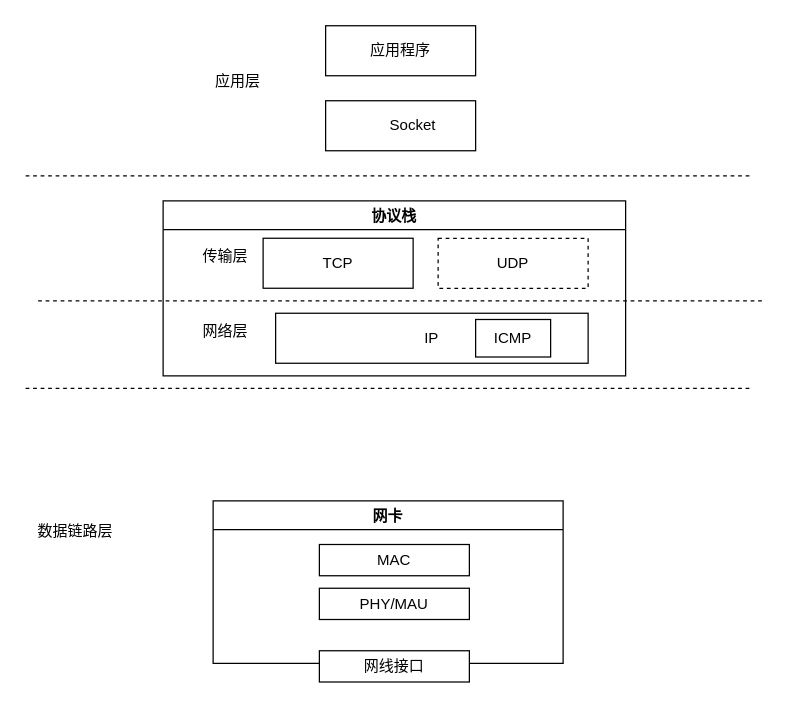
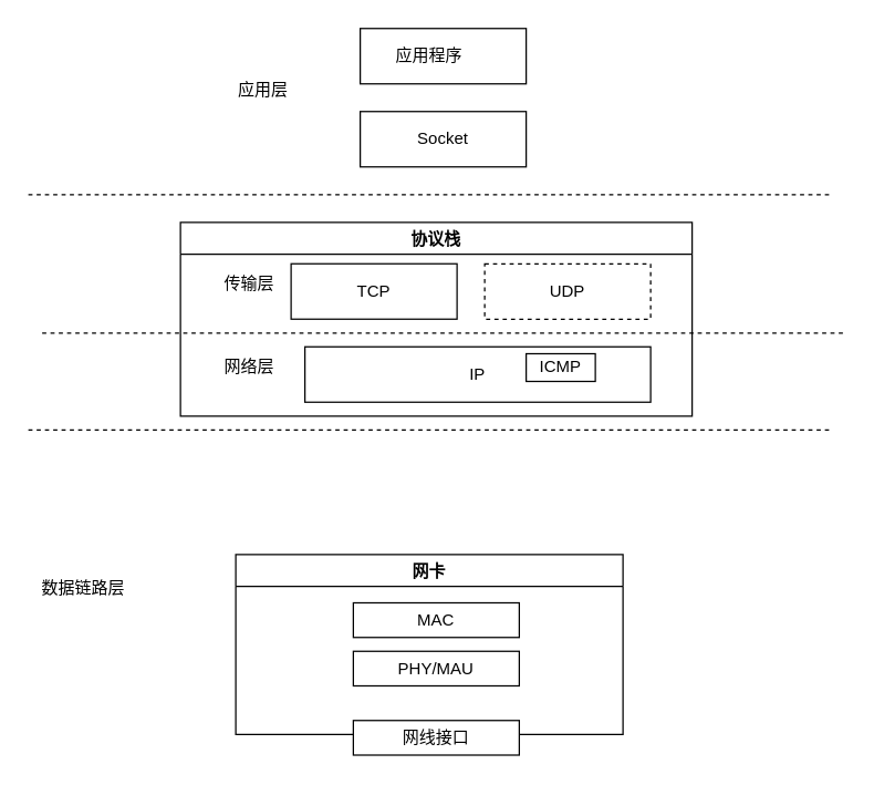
  <mxCell id="0" />
  <mxCell id="1" parent="0" />
  <mxCell id="2" value="" style="rounded=0;whiteSpace=wrap;html=1;" vertex="1" parent="1"><mxGeometry x="260" y="20" width="120" height="40" as="geometry" /></mxCell>
- <mxCell id="3" value="应用程序" style="text;html=1;strokeColor=none;fillColor=none;align=center;verticalAlign=middle;whiteSpace=wrap;rounded=0;" vertex="1" parent="1"><mxGeometry x="290" y="25" width="60" height="30" as="geometry" /></mxCell>
+ <mxCell id="3" value="应用程序" style="text;html=1;strokeColor=none;fillColor=none;align=center;verticalAlign=middle;whiteSpace=wrap;rounded=0;" vertex="1" parent="1"><mxGeometry x="280" y="25" width="60" height="30" as="geometry" /></mxCell>
  <mxCell id="4" value="" style="rounded=0;whiteSpace=wrap;html=1;" vertex="1" parent="1"><mxGeometry x="260" y="80" width="120" height="40" as="geometry" /></mxCell>
- <mxCell id="5" value="Socket" style="text;html=1;strokeColor=none;fillColor=none;align=center;verticalAlign=middle;whiteSpace=wrap;rounded=0;" vertex="1" parent="1"><mxGeometry x="300" y="85" width="60" height="30" as="geometry" /></mxCell>
+ <mxCell id="5" value="Socket" style="text;html=1;strokeColor=none;fillColor=none;align=center;verticalAlign=middle;whiteSpace=wrap;rounded=0;" vertex="1" parent="1"><mxGeometry x="290" y="85" width="60" height="30" as="geometry" /></mxCell>
  <mxCell id="6" value="" style="endArrow=none;dashed=1;html=1;rounded=0;edgeStyle=orthogonalEdgeStyle;" edge="1" parent="1"><mxGeometry width="50" height="50" relative="1" as="geometry"><mxPoint x="20" y="140" as="sourcePoint" /><mxPoint x="600" y="140" as="targetPoint" /></mxGeometry></mxCell>
  <mxCell id="7" value="应用层" style="text;html=1;strokeColor=none;fillColor=none;align=center;verticalAlign=middle;whiteSpace=wrap;rounded=0;" vertex="1" parent="1"><mxGeometry x="160" y="50" width="60" height="30" as="geometry" /></mxCell>
  <mxCell id="8" value="协议栈" style="swimlane;startSize=23;" vertex="1" parent="1"><mxGeometry x="130" y="160" width="370" height="140" as="geometry" /></mxCell>
  <mxCell id="9" value="传输层" style="text;html=1;strokeColor=none;fillColor=none;align=center;verticalAlign=middle;whiteSpace=wrap;rounded=0;" vertex="1" parent="8"><mxGeometry x="20" y="30" width="60" height="30" as="geometry" /></mxCell>
  <mxCell id="10" value="网络层" style="text;html=1;strokeColor=none;fillColor=none;align=center;verticalAlign=middle;whiteSpace=wrap;rounded=0;" vertex="1" parent="8"><mxGeometry x="20" y="90" width="60" height="30" as="geometry" /></mxCell>
  <mxCell id="11" value="TCP" style="rounded=0;whiteSpace=wrap;html=1;" vertex="1" parent="8"><mxGeometry x="80" y="30" width="120" height="40" as="geometry" /></mxCell>
  <mxCell id="12" value="UDP" style="rounded=0;whiteSpace=wrap;html=1;dashed=1;" vertex="1" parent="8"><mxGeometry x="220" y="30" width="120" height="40" as="geometry" /></mxCell>
  <mxCell id="13" value="IP" style="rounded=0;whiteSpace=wrap;html=1;" vertex="1" parent="8"><mxGeometry x="90" y="90" width="250" height="40" as="geometry" /></mxCell>
- <mxCell id="14" value="ICMP" style="rounded=0;whiteSpace=wrap;html=1;" vertex="1" parent="8"><mxGeometry x="250" y="95" width="60" height="30" as="geometry" /></mxCell>
+ <mxCell id="14" value="ICMP" style="rounded=0;whiteSpace=wrap;html=1;" vertex="1" parent="8"><mxGeometry x="250" y="95" width="50" height="20" as="geometry" /></mxCell>
  <mxCell id="15" value="" style="endArrow=none;dashed=1;html=1;rounded=0;edgeStyle=orthogonalEdgeStyle;" edge="1" parent="1"><mxGeometry width="50" height="50" relative="1" as="geometry"><mxPoint x="30" y="240" as="sourcePoint" /><mxPoint x="610" y="240" as="targetPoint" /></mxGeometry></mxCell>
  <mxCell id="16" value="" style="endArrow=none;dashed=1;html=1;rounded=0;edgeStyle=orthogonalEdgeStyle;" edge="1" parent="1"><mxGeometry width="50" height="50" relative="1" as="geometry"><mxPoint x="20" y="310" as="sourcePoint" /><mxPoint x="600" y="310" as="targetPoint" /></mxGeometry></mxCell>
  <mxCell id="17" value="数据链路层" style="text;html=1;strokeColor=none;fillColor=none;align=center;verticalAlign=middle;whiteSpace=wrap;rounded=0;" vertex="1" parent="1"><mxGeometry x="20" y="410" width="80" height="30" as="geometry" /></mxCell>
  <mxCell id="18" value="网卡" style="swimlane;" vertex="1" parent="1"><mxGeometry x="170" y="400" width="280" height="130" as="geometry" /></mxCell>
  <mxCell id="19" value="MAC" style="rounded=0;whiteSpace=wrap;html=1;" vertex="1" parent="18"><mxGeometry x="85" y="35" width="120" height="25" as="geometry" /></mxCell>
  <mxCell id="20" value="PHY/MAU" style="rounded=0;whiteSpace=wrap;html=1;" vertex="1" parent="18"><mxGeometry x="85" y="70" width="120" height="25" as="geometry" /></mxCell>
  <mxCell id="21" value="网线接口" style="rounded=0;whiteSpace=wrap;html=1;" vertex="1" parent="1"><mxGeometry x="255" y="520" width="120" height="25" as="geometry" /></mxCell>
